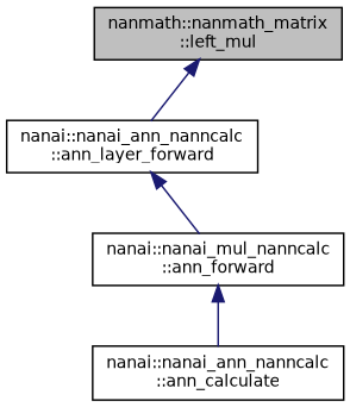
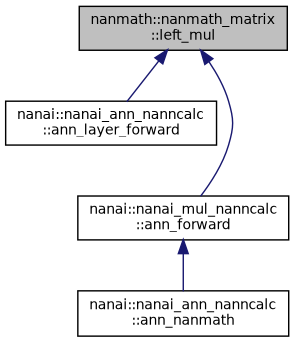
  digraph {
    rankdir=TB
    node [color=black fillcolor=white fontname=Helvetica fontsize=10 shape=record style=filled]
    edge [color=midnightblue dir=back fontname=Helvetica fontsize=10 labelfontname=Helvetica labelfontsize=10 style=solid]
    n1 [fillcolor=grey75 fontcolor=black height=0.2 label="nanmath::nanmath_matrix\l::left_mul" width=0.4]
    n2 [height=0.2 label="nanai::nanai_ann_nanncalc\l::ann_layer_forward" width=0.4]
    n3 [height=0.2 label="nanai::nanai_mul_nanncalc\l::ann_forward" width=0.4]
-   n4 [height=0.2 label="nanai::nanai_ann_nanncalc\l::ann_calculate" width=0.4]
+   n4 [height=0.2 label="nanai::nanai_ann_nanncalc\l::ann_nanmath" width=0.4]
    n1 -> n2
-   n2 -> n3
+   n1 -> n3
    n3 -> n4
  }
